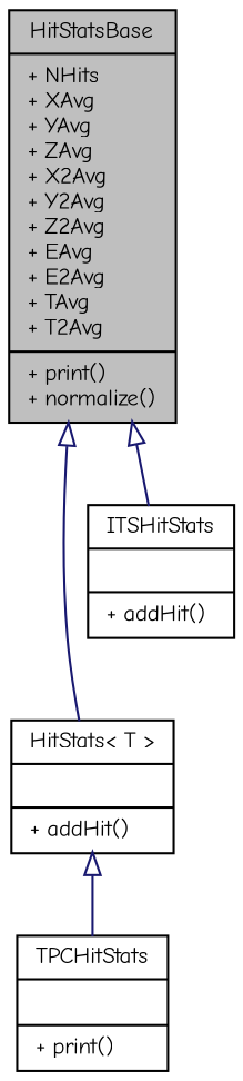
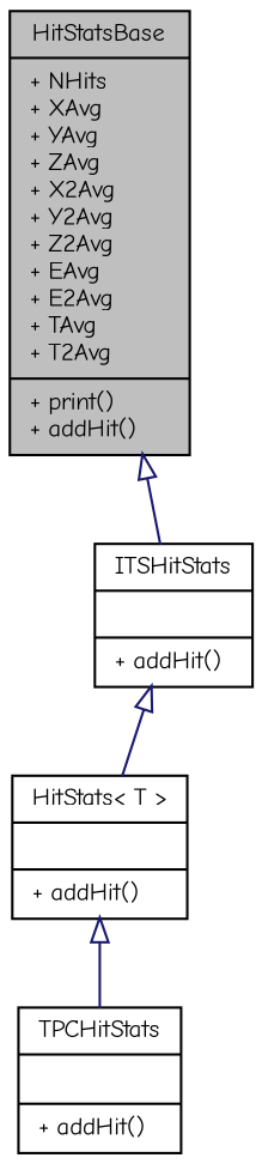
  digraph {
    fontname="Comic Neue"
    node [color=black fontname="Comic Neue" fontsize=10 shape=record]
    edge [arrowtail=onormal color=midnightblue dir=back fontname="Comic Neue" fontsize=10 labelfontname=Helvetica labelfontsize=10 style=solid]
-   n1 [fillcolor=grey75 fontcolor=black height=0.2 label="{HitStatsBase\n|+ NHits\l+ XAvg\l+ YAvg\l+ ZAvg\l+ X2Avg\l+ Y2Avg\l+ Z2Avg\l+ EAvg\l+ E2Avg\l+ TAvg\l+ T2Avg\l|+ print()\l+ normalize()\l}" style=filled width=0.4]
+   n1 [fillcolor=grey75 fontcolor=black height=0.2 label="{HitStatsBase\n|+ NHits\l+ XAvg\l+ YAvg\l+ ZAvg\l+ X2Avg\l+ Y2Avg\l+ Z2Avg\l+ EAvg\l+ E2Avg\l+ TAvg\l+ T2Avg\l|+ print()\l+ addHit()\l}" style=filled width=0.4]
    n2 [height=0.2 label="{HitStats\< T \>\n||+ addHit()\l}" width=0.4]
    n3 [height=0.2 label="{ITSHitStats\n||+ addHit()\l}" width=0.4]
-   n4 [height=0.2 label="{TPCHitStats\n||+ print()\l}" width=0.4]
-   n1 -> n2
+   n4 [height=0.2 label="{TPCHitStats\n||+ addHit()\l}" width=0.4]
+   n3 -> n2
    n1 -> n3
    n2 -> n4
  }
